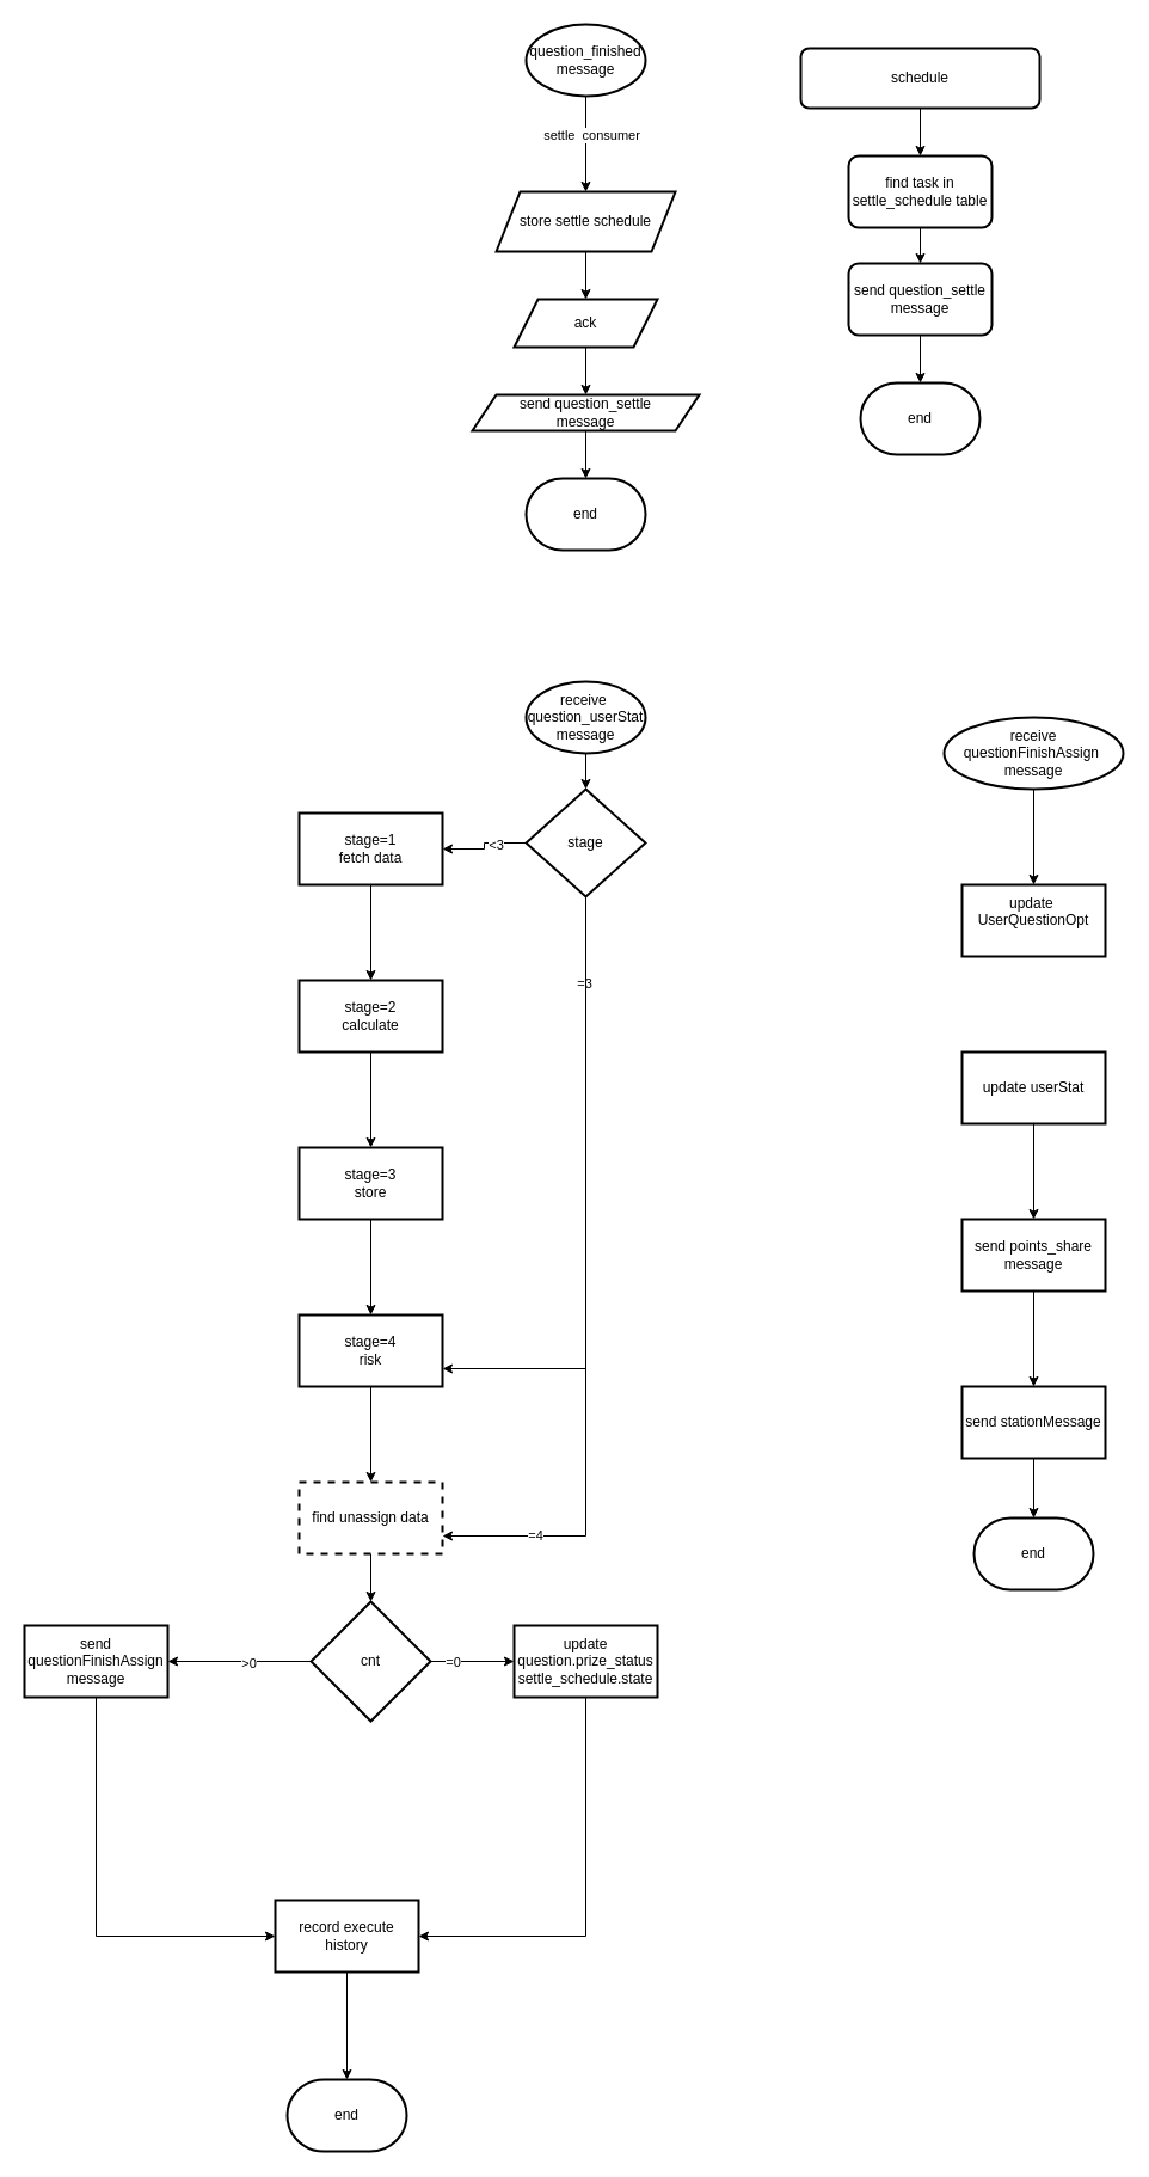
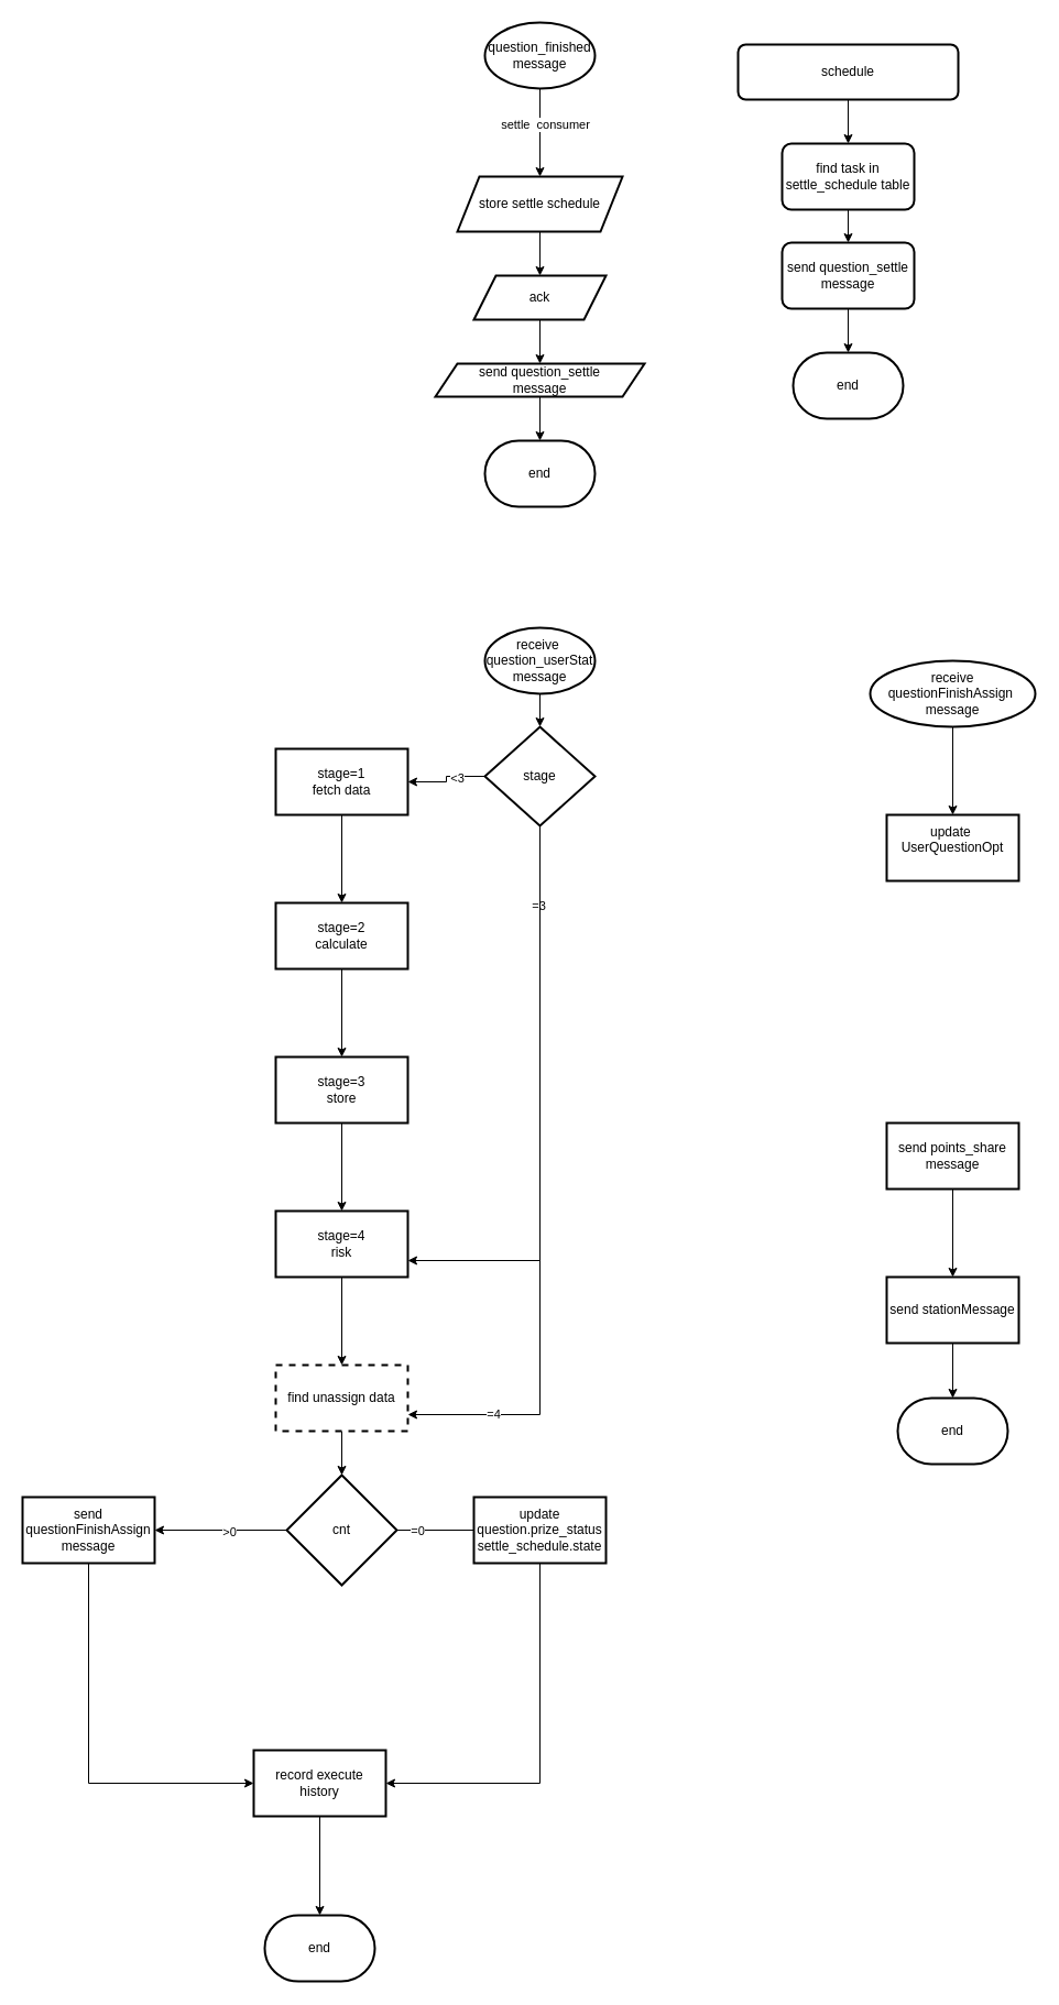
  <mxCell id="0" />
  <mxCell id="1" parent="0" />
  <mxCell id="2" value="" style="edgeStyle=orthogonalEdgeStyle;rounded=0;orthogonalLoop=1;jettySize=auto;html=1;" edge="1" parent="1" source="4" target="6"><mxGeometry relative="1" as="geometry" /></mxCell>
  <mxCell id="3" value="settle&amp;nbsp; consumer" style="edgeLabel;html=1;align=center;verticalAlign=middle;resizable=0;points=[];" vertex="1" connectable="0" parent="2"><mxGeometry x="-0.2" y="4" relative="1" as="geometry"><mxPoint as="offset" /></mxGeometry></mxCell>
  <mxCell id="4" value="question_finished&lt;br&gt;message" style="strokeWidth=2;html=1;shape=mxgraph.flowchart.start_1;whiteSpace=wrap;" vertex="1" parent="1"><mxGeometry x="440" y="20" width="100" height="60" as="geometry" /></mxCell>
  <mxCell id="5" value="" style="edgeStyle=orthogonalEdgeStyle;rounded=0;orthogonalLoop=1;jettySize=auto;html=1;" edge="1" parent="1" source="6" target="8"><mxGeometry relative="1" as="geometry" /></mxCell>
  <mxCell id="6" value="store settle schedule" style="shape=parallelogram;perimeter=parallelogramPerimeter;whiteSpace=wrap;html=1;fixedSize=1;strokeWidth=2;" vertex="1" parent="1"><mxGeometry x="415" y="160" width="150" height="50" as="geometry" /></mxCell>
  <mxCell id="7" value="" style="edgeStyle=orthogonalEdgeStyle;rounded=0;orthogonalLoop=1;jettySize=auto;html=1;" edge="1" parent="1" source="8" target="13"><mxGeometry relative="1" as="geometry" /></mxCell>
  <mxCell id="8" value="ack" style="shape=parallelogram;perimeter=parallelogramPerimeter;whiteSpace=wrap;html=1;fixedSize=1;strokeWidth=2;" vertex="1" parent="1"><mxGeometry x="430" y="250" width="120" height="40" as="geometry" /></mxCell>
  <mxCell id="9" value="end" style="strokeWidth=2;html=1;shape=mxgraph.flowchart.terminator;whiteSpace=wrap;" vertex="1" parent="1"><mxGeometry x="440" y="400" width="100" height="60" as="geometry" /></mxCell>
  <mxCell id="10" value="" style="edgeStyle=orthogonalEdgeStyle;rounded=0;orthogonalLoop=1;jettySize=auto;html=1;" edge="1" parent="1" source="11" target="15"><mxGeometry relative="1" as="geometry" /></mxCell>
  <mxCell id="11" value="schedule" style="rounded=1;whiteSpace=wrap;html=1;absoluteArcSize=1;arcSize=14;strokeWidth=2;" vertex="1" parent="1"><mxGeometry x="670" y="40" width="200" height="50" as="geometry" /></mxCell>
  <mxCell id="12" value="" style="edgeStyle=orthogonalEdgeStyle;rounded=0;orthogonalLoop=1;jettySize=auto;html=1;" edge="1" parent="1" source="13" target="9"><mxGeometry relative="1" as="geometry" /></mxCell>
  <mxCell id="13" value="send&amp;nbsp;question_settle&lt;br&gt;message" style="shape=parallelogram;perimeter=parallelogramPerimeter;whiteSpace=wrap;html=1;fixedSize=1;strokeWidth=2;" vertex="1" parent="1"><mxGeometry x="395" y="330" width="190" height="30" as="geometry" /></mxCell>
  <mxCell id="14" value="" style="edgeStyle=orthogonalEdgeStyle;rounded=0;orthogonalLoop=1;jettySize=auto;html=1;" edge="1" parent="1" source="15" target="17"><mxGeometry relative="1" as="geometry" /></mxCell>
  <mxCell id="15" value="find task in settle_schedule table" style="whiteSpace=wrap;html=1;rounded=1;arcSize=14;strokeWidth=2;" vertex="1" parent="1"><mxGeometry x="710" y="130" width="120" height="60" as="geometry" /></mxCell>
  <mxCell id="16" value="" style="edgeStyle=orthogonalEdgeStyle;rounded=0;orthogonalLoop=1;jettySize=auto;html=1;" edge="1" parent="1" source="17" target="18"><mxGeometry relative="1" as="geometry" /></mxCell>
  <mxCell id="17" value="send question_settle&lt;br&gt;message" style="whiteSpace=wrap;html=1;rounded=1;arcSize=14;strokeWidth=2;" vertex="1" parent="1"><mxGeometry x="710" y="220" width="120" height="60" as="geometry" /></mxCell>
  <mxCell id="18" value="end" style="strokeWidth=2;html=1;shape=mxgraph.flowchart.terminator;whiteSpace=wrap;" vertex="1" parent="1"><mxGeometry x="720" y="320" width="100" height="60" as="geometry" /></mxCell>
  <mxCell id="19" value="" style="edgeStyle=orthogonalEdgeStyle;rounded=0;orthogonalLoop=1;jettySize=auto;html=1;" edge="1" parent="1" source="20" target="27"><mxGeometry relative="1" as="geometry" /></mxCell>
  <mxCell id="20" value="receive&amp;nbsp;&lt;br&gt;question_userStat &lt;br&gt;message" style="strokeWidth=2;html=1;shape=mxgraph.flowchart.start_1;whiteSpace=wrap;" vertex="1" parent="1"><mxGeometry x="440" y="570" width="100" height="60" as="geometry" /></mxCell>
  <mxCell id="21" value="" style="edgeStyle=orthogonalEdgeStyle;rounded=0;orthogonalLoop=1;jettySize=auto;html=1;" edge="1" parent="1" source="27" target="29"><mxGeometry relative="1" as="geometry" /></mxCell>
  <mxCell id="22" value="&amp;lt;3&lt;br&gt;" style="edgeLabel;html=1;align=center;verticalAlign=middle;resizable=0;points=[];" vertex="1" connectable="0" parent="21"><mxGeometry x="-0.314" y="1" relative="1" as="geometry"><mxPoint as="offset" /></mxGeometry></mxCell>
  <mxCell id="23" value="" style="edgeStyle=orthogonalEdgeStyle;rounded=0;orthogonalLoop=1;jettySize=auto;html=1;entryX=1;entryY=0.75;entryDx=0;entryDy=0;" edge="1" parent="1" source="27" target="35"><mxGeometry relative="1" as="geometry"><mxPoint x="490" y="835" as="targetPoint" /><Array as="points"><mxPoint x="490" y="1145" /></Array></mxGeometry></mxCell>
  <mxCell id="24" value="=3&lt;br&gt;" style="edgeLabel;html=1;align=center;verticalAlign=middle;resizable=0;points=[];" vertex="1" connectable="0" parent="23"><mxGeometry x="-0.72" y="-2" relative="1" as="geometry"><mxPoint as="offset" /></mxGeometry></mxCell>
  <mxCell id="25" value="" style="edgeStyle=orthogonalEdgeStyle;rounded=0;orthogonalLoop=1;jettySize=auto;html=1;entryX=1;entryY=0.75;entryDx=0;entryDy=0;exitX=0.5;exitY=1;exitDx=0;exitDy=0;exitPerimeter=0;" edge="1" parent="1" source="27" target="37"><mxGeometry relative="1" as="geometry"><mxPoint x="525" y="1270" as="targetPoint" /><Array as="points"><mxPoint x="490" y="1285" /></Array></mxGeometry></mxCell>
  <mxCell id="26" value="=4&lt;br&gt;" style="edgeLabel;html=1;align=center;verticalAlign=middle;resizable=0;points=[];" vertex="1" connectable="0" parent="25"><mxGeometry x="0.765" y="-1" relative="1" as="geometry"><mxPoint as="offset" /></mxGeometry></mxCell>
  <mxCell id="27" value="stage" style="strokeWidth=2;html=1;shape=mxgraph.flowchart.decision;whiteSpace=wrap;" vertex="1" parent="1"><mxGeometry x="440" y="660" width="100" height="90" as="geometry" /></mxCell>
  <mxCell id="28" value="" style="edgeStyle=orthogonalEdgeStyle;rounded=0;orthogonalLoop=1;jettySize=auto;html=1;" edge="1" parent="1" source="29" target="31"><mxGeometry relative="1" as="geometry" /></mxCell>
  <mxCell id="29" value="stage=1&lt;br&gt;fetch data" style="whiteSpace=wrap;html=1;strokeWidth=2;" vertex="1" parent="1"><mxGeometry x="250" y="680" width="120" height="60" as="geometry" /></mxCell>
  <mxCell id="30" value="" style="edgeStyle=orthogonalEdgeStyle;rounded=0;orthogonalLoop=1;jettySize=auto;html=1;" edge="1" parent="1" source="31" target="33"><mxGeometry relative="1" as="geometry" /></mxCell>
  <mxCell id="31" value="stage=2&lt;br&gt;calculate" style="whiteSpace=wrap;html=1;strokeWidth=2;" vertex="1" parent="1"><mxGeometry x="250" y="820" width="120" height="60" as="geometry" /></mxCell>
  <mxCell id="32" value="" style="edgeStyle=orthogonalEdgeStyle;rounded=0;orthogonalLoop=1;jettySize=auto;html=1;" edge="1" parent="1" source="33" target="35"><mxGeometry relative="1" as="geometry" /></mxCell>
  <mxCell id="33" value="stage=3&lt;br&gt;store" style="whiteSpace=wrap;html=1;strokeWidth=2;" vertex="1" parent="1"><mxGeometry x="250" y="960" width="120" height="60" as="geometry" /></mxCell>
  <mxCell id="34" value="" style="edgeStyle=orthogonalEdgeStyle;rounded=0;orthogonalLoop=1;jettySize=auto;html=1;" edge="1" parent="1" source="35" target="37"><mxGeometry relative="1" as="geometry" /></mxCell>
  <mxCell id="35" value="stage=4&lt;br&gt;risk" style="whiteSpace=wrap;html=1;strokeWidth=2;" vertex="1" parent="1"><mxGeometry x="250" y="1100" width="120" height="60" as="geometry" /></mxCell>
  <mxCell id="36" value="" style="edgeStyle=orthogonalEdgeStyle;rounded=0;orthogonalLoop=1;jettySize=auto;html=1;" edge="1" parent="1" source="37" target="55"><mxGeometry relative="1" as="geometry" /></mxCell>
  <mxCell id="37" value="find unassign data" style="whiteSpace=wrap;html=1;strokeWidth=2;dashed=1;" vertex="1" parent="1"><mxGeometry x="250" y="1240" width="120" height="60" as="geometry" /></mxCell>
  <mxCell id="38" value="end" style="strokeWidth=2;html=1;shape=mxgraph.flowchart.terminator;whiteSpace=wrap;" vertex="1" parent="1"><mxGeometry x="240" y="1740" width="100" height="60" as="geometry" /></mxCell>
  <mxCell id="39" value="" style="edgeStyle=orthogonalEdgeStyle;rounded=0;orthogonalLoop=1;jettySize=auto;html=1;" edge="1" parent="1" source="40" target="38"><mxGeometry relative="1" as="geometry" /></mxCell>
  <mxCell id="40" value="record execute history" style="whiteSpace=wrap;html=1;strokeWidth=2;" vertex="1" parent="1"><mxGeometry x="230" y="1590" width="120" height="60" as="geometry" /></mxCell>
  <mxCell id="41" value="" style="edgeStyle=orthogonalEdgeStyle;rounded=0;orthogonalLoop=1;jettySize=auto;html=1;" edge="1" parent="1" source="42" target="43"><mxGeometry relative="1" as="geometry" /></mxCell>
  <mxCell id="42" value="receive questionFinishAssign&amp;nbsp;&lt;br&gt;message" style="strokeWidth=2;html=1;shape=mxgraph.flowchart.start_1;whiteSpace=wrap;" vertex="1" parent="1"><mxGeometry x="790" y="600" width="150" height="60" as="geometry" /></mxCell>
  <mxCell id="43" value="update&amp;nbsp;&lt;br&gt;UserQuestionOpt&lt;br&gt;&amp;nbsp;" style="whiteSpace=wrap;html=1;strokeWidth=2;" vertex="1" parent="1"><mxGeometry x="805" y="740" width="120" height="60" as="geometry" /></mxCell>
- <mxCell id="44" value="" style="edgeStyle=orthogonalEdgeStyle;rounded=0;orthogonalLoop=1;jettySize=auto;html=1;" edge="1" parent="1" source="45" target="47"><mxGeometry relative="1" as="geometry" /></mxCell>
- <mxCell id="45" value="update&amp;nbsp;userStat" style="whiteSpace=wrap;html=1;strokeWidth=2;" vertex="1" parent="1"><mxGeometry x="805" y="880" width="120" height="60" as="geometry" /></mxCell>
  <mxCell id="46" value="" style="edgeStyle=orthogonalEdgeStyle;rounded=0;orthogonalLoop=1;jettySize=auto;html=1;" edge="1" parent="1" source="47" target="49"><mxGeometry relative="1" as="geometry" /></mxCell>
  <mxCell id="47" value="send points_share&lt;br&gt;message" style="whiteSpace=wrap;html=1;strokeWidth=2;" vertex="1" parent="1"><mxGeometry x="805" y="1020" width="120" height="60" as="geometry" /></mxCell>
  <mxCell id="48" value="" style="edgeStyle=orthogonalEdgeStyle;rounded=0;orthogonalLoop=1;jettySize=auto;html=1;" edge="1" parent="1" source="49" target="50"><mxGeometry relative="1" as="geometry" /></mxCell>
  <mxCell id="49" value="send stationMessage" style="whiteSpace=wrap;html=1;strokeWidth=2;" vertex="1" parent="1"><mxGeometry x="805" y="1160" width="120" height="60" as="geometry" /></mxCell>
  <mxCell id="50" value="end" style="strokeWidth=2;html=1;shape=mxgraph.flowchart.terminator;whiteSpace=wrap;" vertex="1" parent="1"><mxGeometry x="815" y="1270" width="100" height="60" as="geometry" /></mxCell>
  <mxCell id="51" value="" style="edgeStyle=orthogonalEdgeStyle;rounded=0;orthogonalLoop=1;jettySize=auto;html=1;" edge="1" parent="1" source="55" target="57"><mxGeometry relative="1" as="geometry" /></mxCell>
  <mxCell id="52" value="&amp;gt;0" style="edgeLabel;html=1;align=center;verticalAlign=middle;resizable=0;points=[];" vertex="1" connectable="0" parent="51"><mxGeometry x="-0.117" y="1" relative="1" as="geometry"><mxPoint as="offset" /></mxGeometry></mxCell>
- <mxCell id="53" value="" style="edgeStyle=orthogonalEdgeStyle;rounded=0;orthogonalLoop=1;jettySize=auto;html=1;" edge="1" parent="1" source="55" target="59"><mxGeometry relative="1" as="geometry" /></mxCell>
+ <mxCell id="53" value="" style="edgeStyle=orthogonalEdgeStyle;rounded=0;orthogonalLoop=1;jettySize=auto;html=1;endArrow=none;" edge="1" parent="1" source="55" target="59"><mxGeometry relative="1" as="geometry" /></mxCell>
  <mxCell id="54" value="=0" style="edgeLabel;html=1;align=center;verticalAlign=middle;resizable=0;points=[];" vertex="1" connectable="0" parent="53"><mxGeometry x="-0.486" relative="1" as="geometry"><mxPoint as="offset" /></mxGeometry></mxCell>
  <mxCell id="55" value="cnt" style="strokeWidth=2;html=1;shape=mxgraph.flowchart.decision;whiteSpace=wrap;" vertex="1" parent="1"><mxGeometry x="260" y="1340" width="100" height="100" as="geometry" /></mxCell>
  <mxCell id="56" value="" style="edgeStyle=orthogonalEdgeStyle;rounded=0;orthogonalLoop=1;jettySize=auto;html=1;entryX=0;entryY=0.5;entryDx=0;entryDy=0;" edge="1" parent="1" source="57" target="40"><mxGeometry relative="1" as="geometry"><mxPoint x="80" y="1500" as="targetPoint" /><Array as="points"><mxPoint x="80" y="1620" /></Array></mxGeometry></mxCell>
  <mxCell id="57" value="send questionFinishAssign&lt;br&gt;message" style="whiteSpace=wrap;html=1;strokeWidth=2;" vertex="1" parent="1"><mxGeometry x="20" y="1360" width="120" height="60" as="geometry" /></mxCell>
  <mxCell id="58" value="" style="edgeStyle=orthogonalEdgeStyle;rounded=0;orthogonalLoop=1;jettySize=auto;html=1;entryX=1;entryY=0.5;entryDx=0;entryDy=0;" edge="1" parent="1" source="59" target="40"><mxGeometry relative="1" as="geometry"><mxPoint x="490" y="1500" as="targetPoint" /><Array as="points"><mxPoint x="490" y="1620" /></Array></mxGeometry></mxCell>
  <mxCell id="59" value="update&lt;br&gt;question.prize_status&lt;br&gt;settle_schedule.state" style="whiteSpace=wrap;html=1;strokeWidth=2;" vertex="1" parent="1"><mxGeometry x="430" y="1360" width="120" height="60" as="geometry" /></mxCell>
